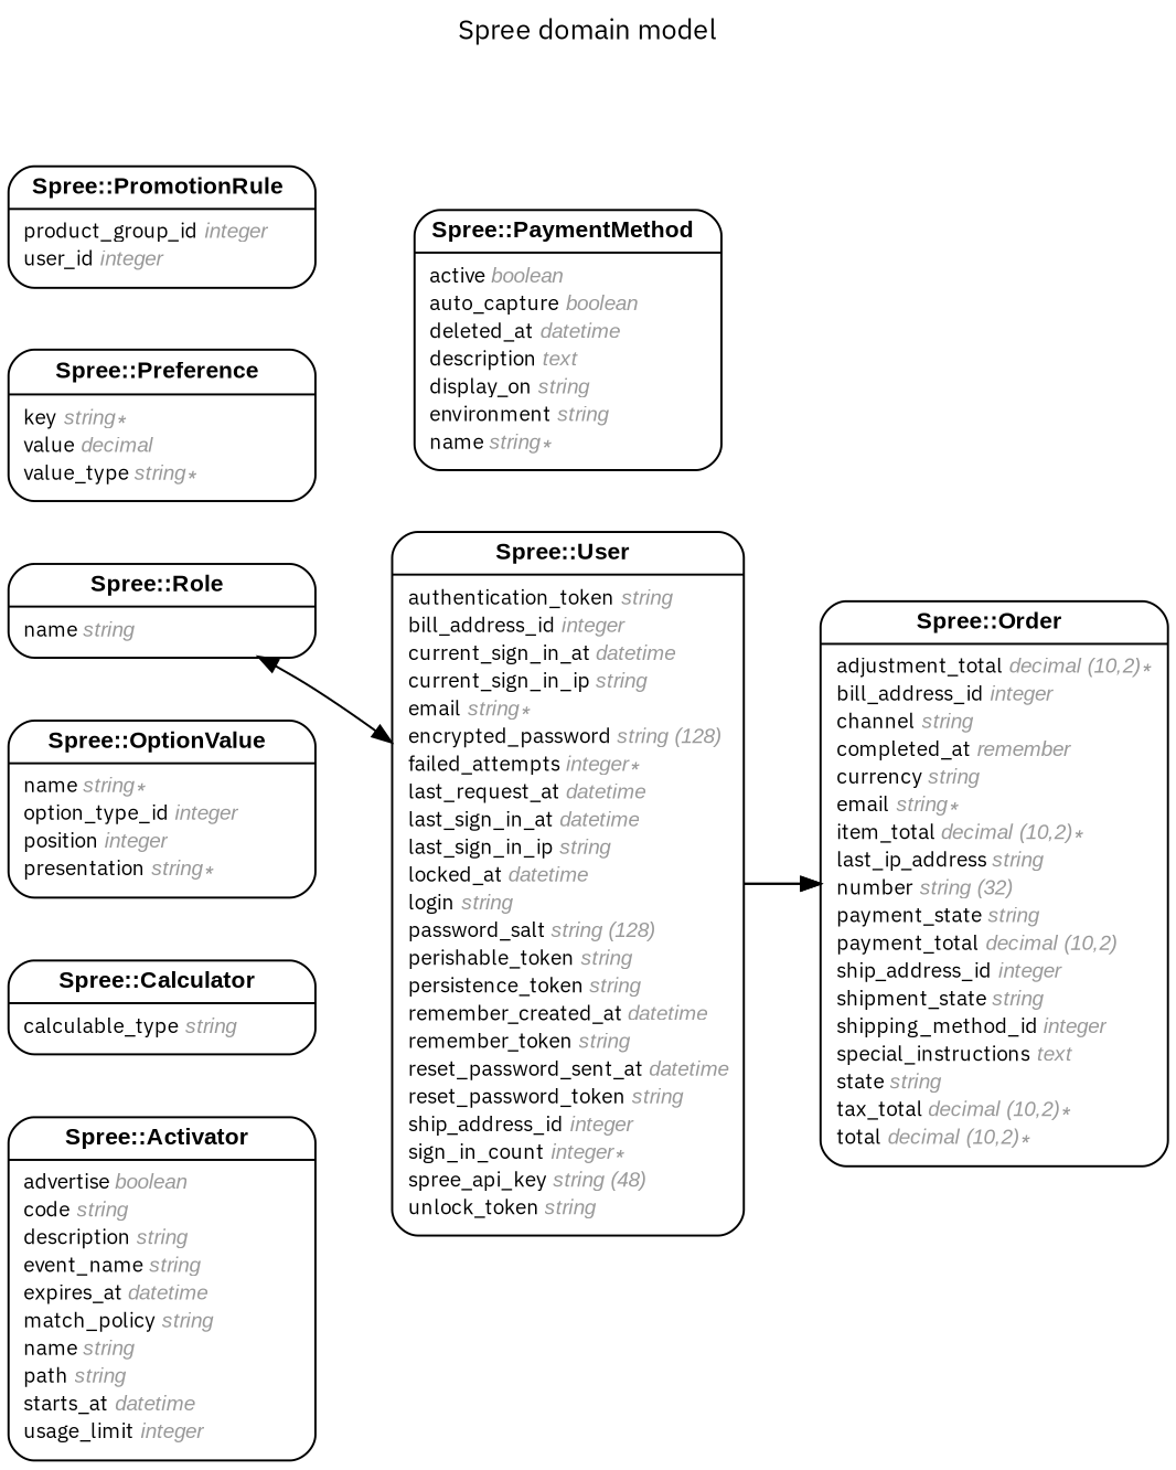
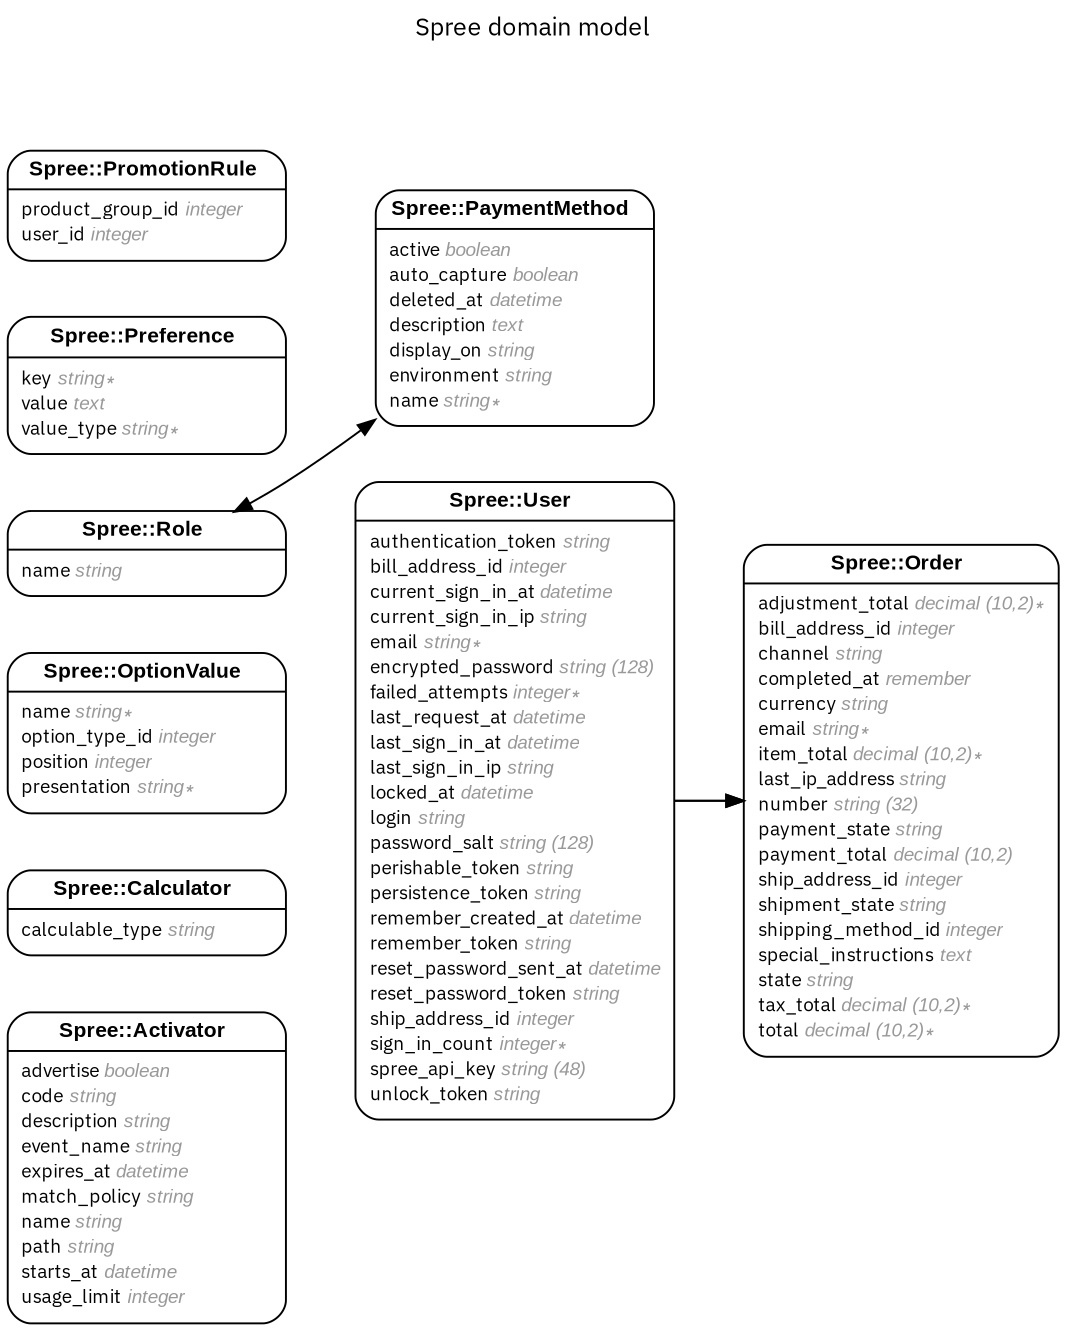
  digraph {
    concentrate=true
    fontname="IBM Plex Sans"
    fontsize=13
    label="Spree domain model\n\n"
    labelloc=t
    nodesep=0.4
    rankdir=LR
    ranksep=0.5
    node [fontname="IBM Plex Sans" fontsize=10 margin="0.07,0.05" penwidth=1.0 shape=Mrecord]
    edge [arrowhead=normal arrowsize=0.9 arrowtail=none dir=both fontname="IBM Plex Sans" fontsize=7 labelangle=32 labeldistance=1.8 penwidth=1.0]
    n1 [label=<<table border="0" align="center" cellspacing="0.5" cellpadding="0" width="134">   <tr><td align="center" valign="bottom" width="130"><font face="Arial Bold" point-size="11">Spree::Activator</font></td></tr> </table> | <table border="0" align="left" cellspacing="2" cellpadding="0" width="134">   <tr><td align="left" width="130" port="advertise">advertise <font face="Arial Italic" color="grey60">boolean</font></td></tr>   <tr><td align="left" width="130" port="code">code <font face="Arial Italic" color="grey60">string</font></td></tr>   <tr><td align="left" width="130" port="description">description <font face="Arial Italic" color="grey60">string</font></td></tr>   <tr><td align="left" width="130" port="event_name">event_name <font face="Arial Italic" color="grey60">string</font></td></tr>   <tr><td align="left" width="130" port="expires_at">expires_at <font face="Arial Italic" color="grey60">datetime</font></td></tr>   <tr><td align="left" width="130" port="match_policy">match_policy <font face="Arial Italic" color="grey60">string</font></td></tr>   <tr><td align="left" width="130" port="name">name <font face="Arial Italic" color="grey60">string</font></td></tr>   <tr><td align="left" width="130" port="path">path <font face="Arial Italic" color="grey60">string</font></td></tr>   <tr><td align="left" width="130" port="starts_at">starts_at <font face="Arial Italic" color="grey60">datetime</font></td></tr>   <tr><td align="left" width="130" port="usage_limit">usage_limit <font face="Arial Italic" color="grey60">integer</font></td></tr> </table> >]
    n2 [label=<<table border="0" align="center" cellspacing="0.5" cellpadding="0" width="134">   <tr><td align="center" valign="bottom" width="130"><font face="Arial Bold" point-size="11">Spree::Calculator</font></td></tr> </table> | <table border="0" align="left" cellspacing="2" cellpadding="0" width="134">   <tr><td align="left" width="130" port="calculable_type">calculable_type <font face="Arial Italic" color="grey60">string</font></td></tr> </table> >]
    n3 [label=<<table border="0" align="center" cellspacing="0.5" cellpadding="0" width="134">   <tr><td align="center" valign="bottom" width="130"><font face="Arial Bold" point-size="11">Spree::OptionValue</font></td></tr> </table> | <table border="0" align="left" cellspacing="2" cellpadding="0" width="134">   <tr><td align="left" width="130" port="name">name <font face="Arial Italic" color="grey60">string ∗</font></td></tr>   <tr><td align="left" width="130" port="option_type_id">option_type_id <font face="Arial Italic" color="grey60">integer</font></td></tr>   <tr><td align="left" width="130" port="position">position <font face="Arial Italic" color="grey60">integer</font></td></tr>   <tr><td align="left" width="130" port="presentation">presentation <font face="Arial Italic" color="grey60">string ∗</font></td></tr> </table> >]
    n4 [label=<<table border="0" align="center" cellspacing="0.5" cellpadding="0" width="134">   <tr><td align="center" valign="bottom" width="130"><font face="Arial Bold" point-size="11">Spree::Order</font></td></tr> </table> | <table border="0" align="left" cellspacing="2" cellpadding="0" width="134">   <tr><td align="left" width="130" port="adjustment_total">adjustment_total <font face="Arial Italic" color="grey60">decimal (10,2) ∗</font></td></tr>   <tr><td align="left" width="130" port="bill_address_id">bill_address_id <font face="Arial Italic" color="grey60">integer</font></td></tr>   <tr><td align="left" width="130" port="channel">channel <font face="Arial Italic" color="grey60">string</font></td></tr>   <tr><td align="left" width="130" port="completed_at">completed_at <font face="Arial Italic" color="grey60">remember</font></td></tr>   <tr><td align="left" width="130" port="currency">currency <font face="Arial Italic" color="grey60">string</font></td></tr>   <tr><td align="left" width="130" port="email">email <font face="Arial Italic" color="grey60">string ∗</font></td></tr>   <tr><td align="left" width="130" port="item_total">item_total <font face="Arial Italic" color="grey60">decimal (10,2) ∗</font></td></tr>   <tr><td align="left" width="130" port="last_ip_address">last_ip_address <font face="Arial Italic" color="grey60">string</font></td></tr>   <tr><td align="left" width="130" port="number">number <font face="Arial Italic" color="grey60">string (32)</font></td></tr>   <tr><td align="left" width="130" port="payment_state">payment_state <font face="Arial Italic" color="grey60">string</font></td></tr>   <tr><td align="left" width="130" port="payment_total">payment_total <font face="Arial Italic" color="grey60">decimal (10,2)</font></td></tr>   <tr><td align="left" width="130" port="ship_address_id">ship_address_id <font face="Arial Italic" color="grey60">integer</font></td></tr>   <tr><td align="left" width="130" port="shipment_state">shipment_state <font face="Arial Italic" color="grey60">string</font></td></tr>   <tr><td align="left" width="130" port="shipping_method_id">shipping_method_id <font face="Arial Italic" color="grey60">integer</font></td></tr>   <tr><td align="left" width="130" port="special_instructions">special_instructions <font face="Arial Italic" color="grey60">text</font></td></tr>   <tr><td align="left" width="130" port="state">state <font face="Arial Italic" color="grey60">string</font></td></tr>   <tr><td align="left" width="130" port="tax_total">tax_total <font face="Arial Italic" color="grey60">decimal (10,2) ∗</font></td></tr>   <tr><td align="left" width="130" port="total">total <font face="Arial Italic" color="grey60">decimal (10,2) ∗</font></td></tr> </table> >]
    n5 [label=<<table border="0" align="center" cellspacing="0.5" cellpadding="0" width="134">   <tr><td align="center" valign="bottom" width="130"><font face="Arial Bold" point-size="11">Spree::PaymentMethod</font></td></tr> </table> | <table border="0" align="left" cellspacing="2" cellpadding="0" width="134">   <tr><td align="left" width="130" port="active">active <font face="Arial Italic" color="grey60">boolean</font></td></tr>   <tr><td align="left" width="130" port="auto_capture">auto_capture <font face="Arial Italic" color="grey60">boolean</font></td></tr>   <tr><td align="left" width="130" port="deleted_at">deleted_at <font face="Arial Italic" color="grey60">datetime</font></td></tr>   <tr><td align="left" width="130" port="description">description <font face="Arial Italic" color="grey60">text</font></td></tr>   <tr><td align="left" width="130" port="display_on">display_on <font face="Arial Italic" color="grey60">string</font></td></tr>   <tr><td align="left" width="130" port="environment">environment <font face="Arial Italic" color="grey60">string</font></td></tr>   <tr><td align="left" width="130" port="name">name <font face="Arial Italic" color="grey60">string ∗</font></td></tr> </table> >]
-   n6 [label=<<table border="0" align="center" cellspacing="0.5" cellpadding="0" width="134">   <tr><td align="center" valign="bottom" width="130"><font face="Arial Bold" point-size="11">Spree::Preference</font></td></tr> </table> | <table border="0" align="left" cellspacing="2" cellpadding="0" width="134">   <tr><td align="left" width="130" port="key">key <font face="Arial Italic" color="grey60">string ∗</font></td></tr>   <tr><td align="left" width="130" port="value">value <font face="Arial Italic" color="grey60">decimal</font></td></tr>   <tr><td align="left" width="130" port="value_type">value_type <font face="Arial Italic" color="grey60">string ∗</font></td></tr> </table> >]
+   n6 [label=<<table border="0" align="center" cellspacing="0.5" cellpadding="0" width="134">   <tr><td align="center" valign="bottom" width="130"><font face="Arial Bold" point-size="11">Spree::Preference</font></td></tr> </table> | <table border="0" align="left" cellspacing="2" cellpadding="0" width="134">   <tr><td align="left" width="130" port="key">key <font face="Arial Italic" color="grey60">string ∗</font></td></tr>   <tr><td align="left" width="130" port="value">value <font face="Arial Italic" color="grey60">text</font></td></tr>   <tr><td align="left" width="130" port="value_type">value_type <font face="Arial Italic" color="grey60">string ∗</font></td></tr> </table> >]
    n7 [label=<<table border="0" align="center" cellspacing="0.5" cellpadding="0" width="134">   <tr><td align="center" valign="bottom" width="130"><font face="Arial Bold" point-size="11">Spree::PromotionRule</font></td></tr> </table> | <table border="0" align="left" cellspacing="2" cellpadding="0" width="134">   <tr><td align="left" width="130" port="product_group_id">product_group_id <font face="Arial Italic" color="grey60">integer</font></td></tr>   <tr><td align="left" width="130" port="user_id">user_id <font face="Arial Italic" color="grey60">integer</font></td></tr> </table> >]
    n8 [label=<<table border="0" align="center" cellspacing="0.5" cellpadding="0" width="134">   <tr><td align="center" valign="bottom" width="130"><font face="Arial Bold" point-size="11">Spree::Role</font></td></tr> </table> | <table border="0" align="left" cellspacing="2" cellpadding="0" width="134">   <tr><td align="left" width="130" port="name">name <font face="Arial Italic" color="grey60">string</font></td></tr> </table> >]
    n9 [label=<<table border="0" align="center" cellspacing="0.5" cellpadding="0" width="134">   <tr><td align="center" valign="bottom" width="130"><font face="Arial Bold" point-size="11">Spree::User</font></td></tr> </table> | <table border="0" align="left" cellspacing="2" cellpadding="0" width="134">   <tr><td align="left" width="130" port="authentication_token">authentication_token <font face="Arial Italic" color="grey60">string</font></td></tr>   <tr><td align="left" width="130" port="bill_address_id">bill_address_id <font face="Arial Italic" color="grey60">integer</font></td></tr>   <tr><td align="left" width="130" port="current_sign_in_at">current_sign_in_at <font face="Arial Italic" color="grey60">datetime</font></td></tr>   <tr><td align="left" width="130" port="current_sign_in_ip">current_sign_in_ip <font face="Arial Italic" color="grey60">string</font></td></tr>   <tr><td align="left" width="130" port="email">email <font face="Arial Italic" color="grey60">string ∗</font></td></tr>   <tr><td align="left" width="130" port="encrypted_password">encrypted_password <font face="Arial Italic" color="grey60">string (128)</font></td></tr>   <tr><td align="left" width="130" port="failed_attempts">failed_attempts <font face="Arial Italic" color="grey60">integer ∗</font></td></tr>   <tr><td align="left" width="130" port="last_request_at">last_request_at <font face="Arial Italic" color="grey60">datetime</font></td></tr>   <tr><td align="left" width="130" port="last_sign_in_at">last_sign_in_at <font face="Arial Italic" color="grey60">datetime</font></td></tr>   <tr><td align="left" width="130" port="last_sign_in_ip">last_sign_in_ip <font face="Arial Italic" color="grey60">string</font></td></tr>   <tr><td align="left" width="130" port="locked_at">locked_at <font face="Arial Italic" color="grey60">datetime</font></td></tr>   <tr><td align="left" width="130" port="login">login <font face="Arial Italic" color="grey60">string</font></td></tr>   <tr><td align="left" width="130" port="password_salt">password_salt <font face="Arial Italic" color="grey60">string (128)</font></td></tr>   <tr><td align="left" width="130" port="perishable_token">perishable_token <font face="Arial Italic" color="grey60">string</font></td></tr>   <tr><td align="left" width="130" port="persistence_token">persistence_token <font face="Arial Italic" color="grey60">string</font></td></tr>   <tr><td align="left" width="130" port="remember_created_at">remember_created_at <font face="Arial Italic" color="grey60">datetime</font></td></tr>   <tr><td align="left" width="130" port="remember_token">remember_token <font face="Arial Italic" color="grey60">string</font></td></tr>   <tr><td align="left" width="130" port="reset_password_sent_at">reset_password_sent_at <font face="Arial Italic" color="grey60">datetime</font></td></tr>   <tr><td align="left" width="130" port="reset_password_token">reset_password_token <font face="Arial Italic" color="grey60">string</font></td></tr>   <tr><td align="left" width="130" port="ship_address_id">ship_address_id <font face="Arial Italic" color="grey60">integer</font></td></tr>   <tr><td align="left" width="130" port="sign_in_count">sign_in_count <font face="Arial Italic" color="grey60">integer ∗</font></td></tr>   <tr><td align="left" width="130" port="spree_api_key">spree_api_key <font face="Arial Italic" color="grey60">string (48)</font></td></tr>   <tr><td align="left" width="130" port="unlock_token">unlock_token <font face="Arial Italic" color="grey60">string</font></td></tr> </table> >]
-   n8 -> n9 [arrowtail=normal weight=2]
+   n8 -> n5 [arrowtail=normal weight=2]
    n9 -> n4 [weight=3]
    n9 -> n4 [weight=1]
  }
